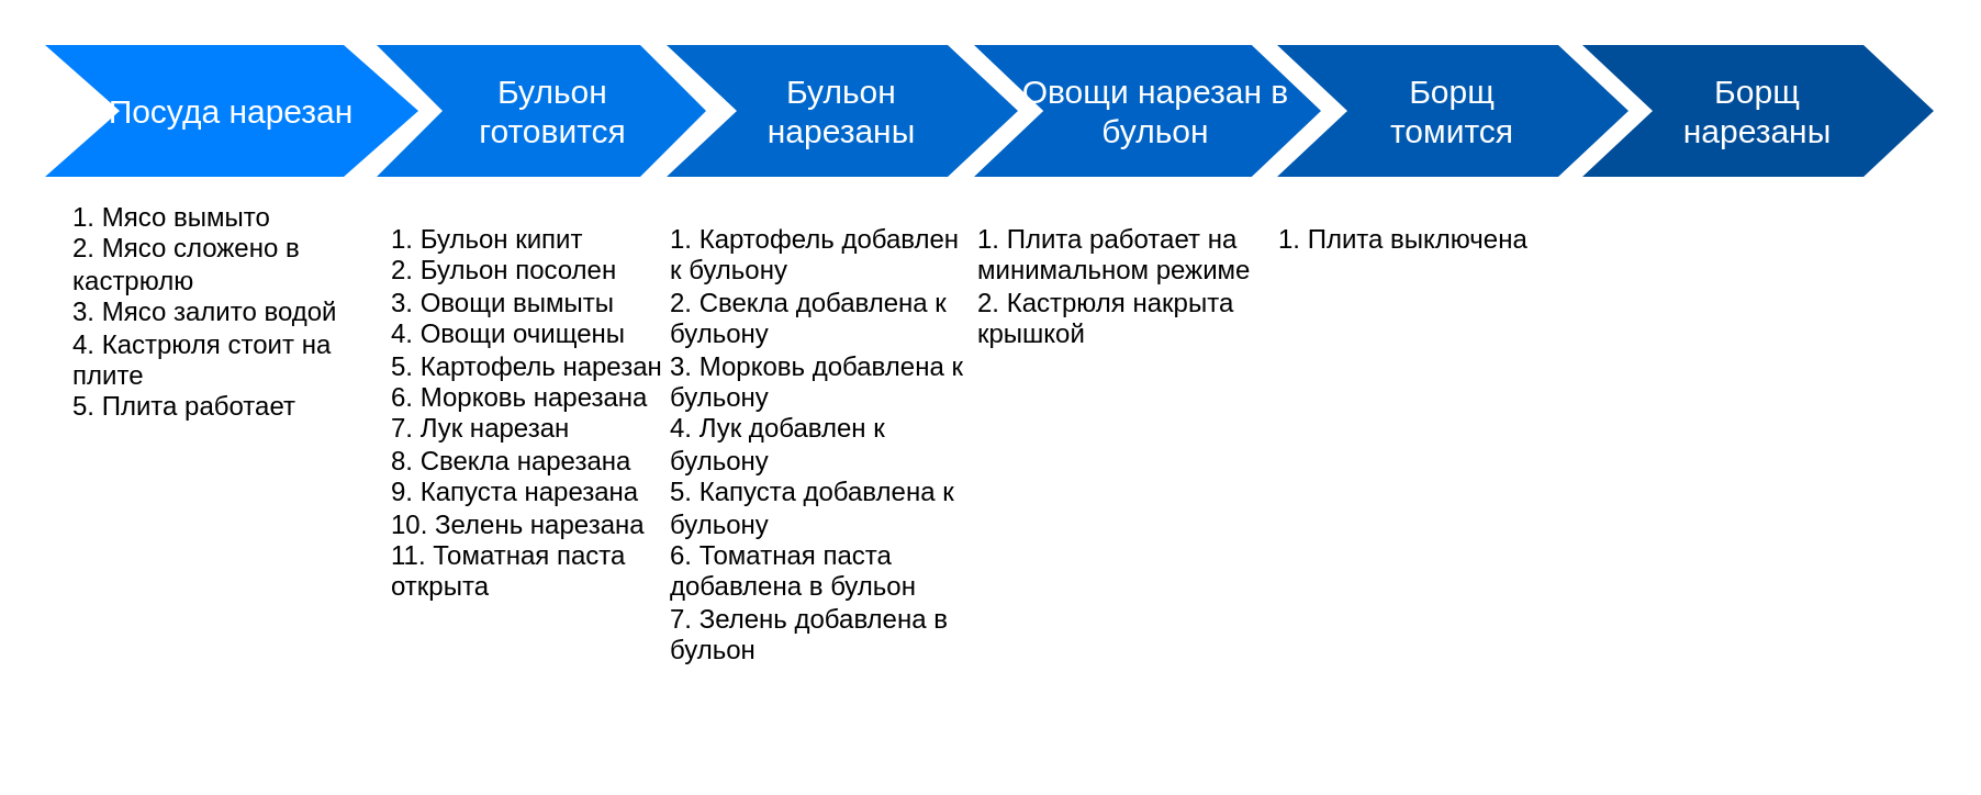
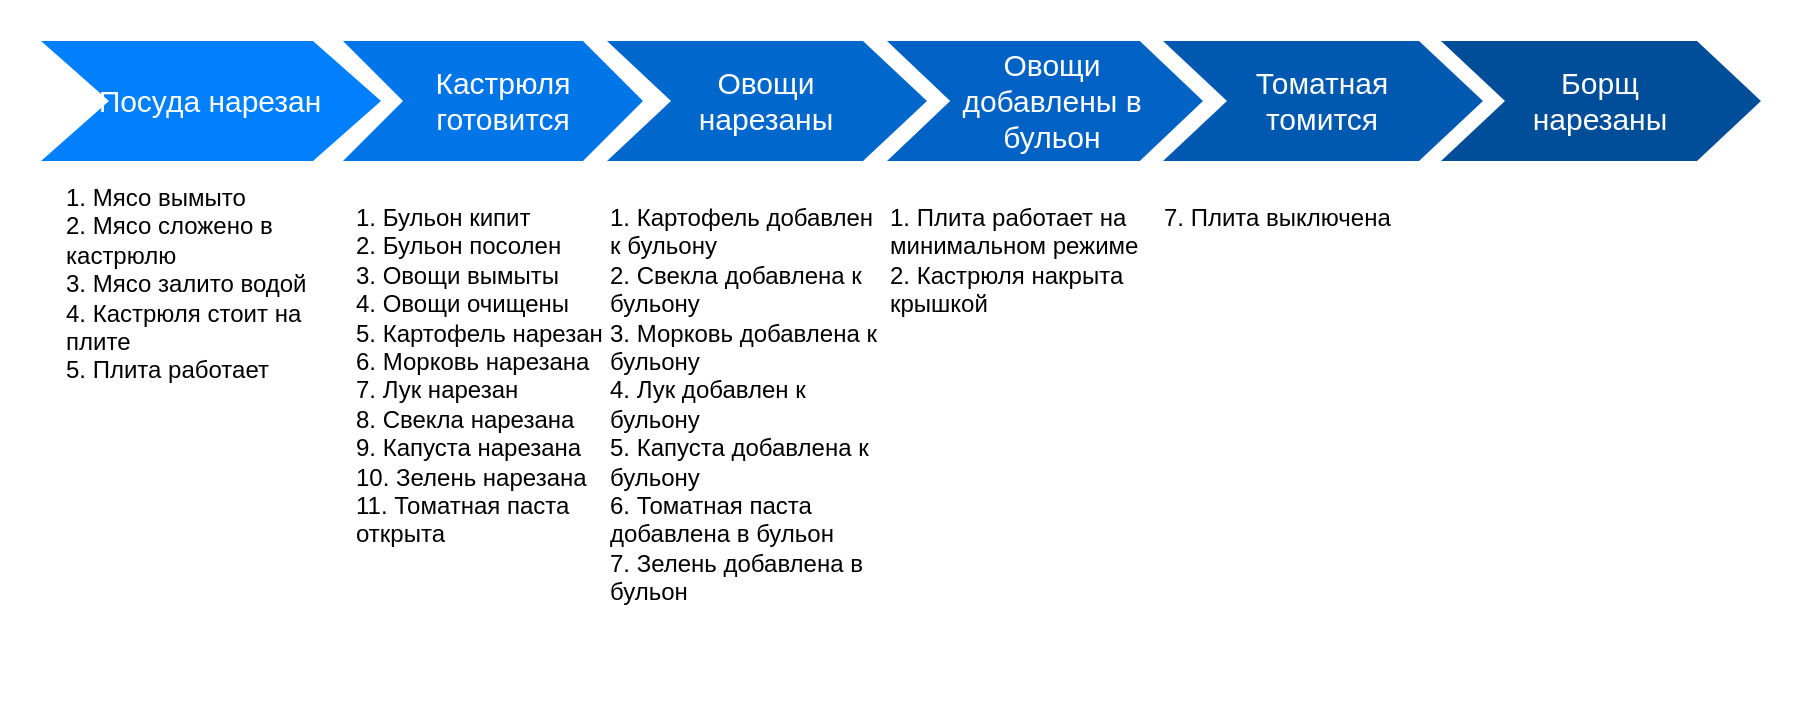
  <mxCell id="0" />
  <mxCell id="1" parent="0" />
  <mxCell id="2" value="Посуда нарезан" style="shape=step;whiteSpace=wrap;html=1;fontSize=15;fillColor=#0080FF;fontColor=#FFFFFF;strokeColor=none;" parent="1" vertex="1"><mxGeometry x="20" y="20" width="170" height="60" as="geometry" /></mxCell>
- <mxCell id="3" value="Бульон&lt;br&gt;готовится" style="shape=step;whiteSpace=wrap;html=1;fontSize=15;fillColor=#0075E8;fontColor=#FFFFFF;strokeColor=none;spacingLeft=11;" parent="1" vertex="1"><mxGeometry x="171" y="20" width="150" height="60" as="geometry" /></mxCell>
- <mxCell id="4" value="Бульон&lt;br&gt;нарезаны" style="shape=step;whiteSpace=wrap;html=1;fontSize=15;fillColor=#0067CC;fontColor=#FFFFFF;strokeColor=none;" parent="1" vertex="1"><mxGeometry x="303" y="20" width="160" height="60" as="geometry" /></mxCell>
- <mxCell id="5" value="&lt;span style=&quot;font-size: 15px;&quot;&gt;Овощи нарезан в бульон&lt;/span&gt;" style="shape=step;whiteSpace=wrap;html=1;fontSize=15;fillColor=#0062C4;fontColor=#FFFFFF;strokeColor=none;verticalAlign=middle;align=center;spacingTop=0;spacingLeft=18;spacingBottom=0;spacingRight=10;" parent="1" vertex="1"><mxGeometry x="443" y="20" width="158" height="60" as="geometry" /></mxCell>
- <mxCell id="6" value="Борщ&lt;br&gt;томится" style="shape=step;whiteSpace=wrap;html=1;fontSize=15;fillColor=#0059B0;fontColor=#FFFFFF;strokeColor=none;" parent="1" vertex="1"><mxGeometry x="581" y="20" width="160" height="60" as="geometry" /></mxCell>
+ <mxCell id="3" value="Кастрюля&lt;br&gt;готовится" style="shape=step;whiteSpace=wrap;html=1;fontSize=15;fillColor=#0075E8;fontColor=#FFFFFF;strokeColor=none;spacingLeft=11;" parent="1" vertex="1"><mxGeometry x="171" y="20" width="150" height="60" as="geometry" /></mxCell>
+ <mxCell id="4" value="Овощи&lt;br&gt;нарезаны" style="shape=step;whiteSpace=wrap;html=1;fontSize=15;fillColor=#0067CC;fontColor=#FFFFFF;strokeColor=none;" parent="1" vertex="1"><mxGeometry x="303" y="20" width="160" height="60" as="geometry" /></mxCell>
+ <mxCell id="5" value="&lt;span style=&quot;font-size: 15px;&quot;&gt;Овощи добавлены в бульон&lt;/span&gt;" style="shape=step;whiteSpace=wrap;html=1;fontSize=15;fillColor=#0062C4;fontColor=#FFFFFF;strokeColor=none;verticalAlign=middle;align=center;spacingTop=0;spacingLeft=18;spacingBottom=0;spacingRight=10;" parent="1" vertex="1"><mxGeometry x="443" y="20" width="158" height="60" as="geometry" /></mxCell>
+ <mxCell id="6" value="Томатная&lt;br&gt;томится" style="shape=step;whiteSpace=wrap;html=1;fontSize=15;fillColor=#0059B0;fontColor=#FFFFFF;strokeColor=none;" parent="1" vertex="1"><mxGeometry x="581" y="20" width="160" height="60" as="geometry" /></mxCell>
  <mxCell id="7" value="Борщ&lt;br style=&quot;font-size: 15px;&quot;&gt;нарезаны" style="shape=step;whiteSpace=wrap;html=1;fontSize=15;fillColor=#004D99;fontColor=#FFFFFF;strokeColor=none;" parent="1" vertex="1"><mxGeometry x="720" y="20" width="160" height="60" as="geometry" /></mxCell>
  <mxCell id="8" value="1. Мясо вымыто&lt;br&gt;2. Мясо сложено в кастрюлю&lt;br&gt;3. Мясо залито водой&lt;br&gt;4. Кастрюля стоит на плите&lt;br&gt;5. Плита работает" style="text;spacingTop=-5;fillColor=#ffffff;whiteSpace=wrap;html=1;align=left;fontSize=12;fontFamily=Helvetica;fillColor=none;strokeColor=none;" parent="1" vertex="1"><mxGeometry x="31" y="90" width="140" height="250" as="geometry" /></mxCell>
  <mxCell id="9" value="1. Бульон кипит&lt;br&gt;2. Бульон посолен&lt;br&gt;3. Овощи вымыты&lt;br&gt;4. Овощи очищены&lt;br&gt;5. Картофель нарезан&lt;br&gt;6. Морковь нарезана&lt;br&gt;7. Лук нарезан&lt;br&gt;8. Свекла нарезана&lt;br&gt;9. Капуста нарезана&lt;br&gt;10. Зелень нарезана&lt;br&gt;11. Томатная паста открыта" style="text;spacingTop=-5;fillColor=#ffffff;whiteSpace=wrap;html=1;align=left;fontSize=12;fontFamily=Helvetica;fillColor=none;strokeColor=none;" parent="1" vertex="1"><mxGeometry x="176" y="100" width="140" height="240" as="geometry" /></mxCell>
  <mxCell id="10" value="1. Картофель добавлен к бульону&lt;br&gt;2. Свекла добавлена к бульону&lt;br&gt;3. Морковь добавлена к бульону&lt;br&gt;4. Лук добавлен к бульону&lt;br&gt;5. Капуста добавлена к бульону&lt;br&gt;6. Томатная паста добавлена в бульон&lt;br&gt;7. Зелень добавлена в бульон" style="text;spacingTop=-5;fillColor=#ffffff;whiteSpace=wrap;html=1;align=left;fontSize=12;fontFamily=Helvetica;fillColor=none;strokeColor=none;" parent="1" vertex="1"><mxGeometry x="303" y="100" width="140" height="240" as="geometry" /></mxCell>
  <mxCell id="11" value="1. Плита работает на минимальном режиме&lt;br&gt;2. Кастрюля накрыта крышкой" style="text;spacingTop=-5;fillColor=#ffffff;whiteSpace=wrap;html=1;align=left;fontSize=12;fontFamily=Helvetica;fillColor=none;strokeColor=none;" parent="1" vertex="1"><mxGeometry x="443" y="100" width="140" height="240" as="geometry" /></mxCell>
- <mxCell id="12" value="1. Плита выключена" style="text;spacingTop=-5;fillColor=#ffffff;whiteSpace=wrap;html=1;align=left;fontSize=12;fontFamily=Helvetica;fillColor=none;strokeColor=none;" parent="1" vertex="1"><mxGeometry x="580" y="100" width="140" height="240" as="geometry" /></mxCell>
+ <mxCell id="12" value="7. Плита выключена" style="text;spacingTop=-5;fillColor=#ffffff;whiteSpace=wrap;html=1;align=left;fontSize=12;fontFamily=Helvetica;fillColor=none;strokeColor=none;" parent="1" vertex="1"><mxGeometry x="580" y="100" width="140" height="240" as="geometry" /></mxCell>
